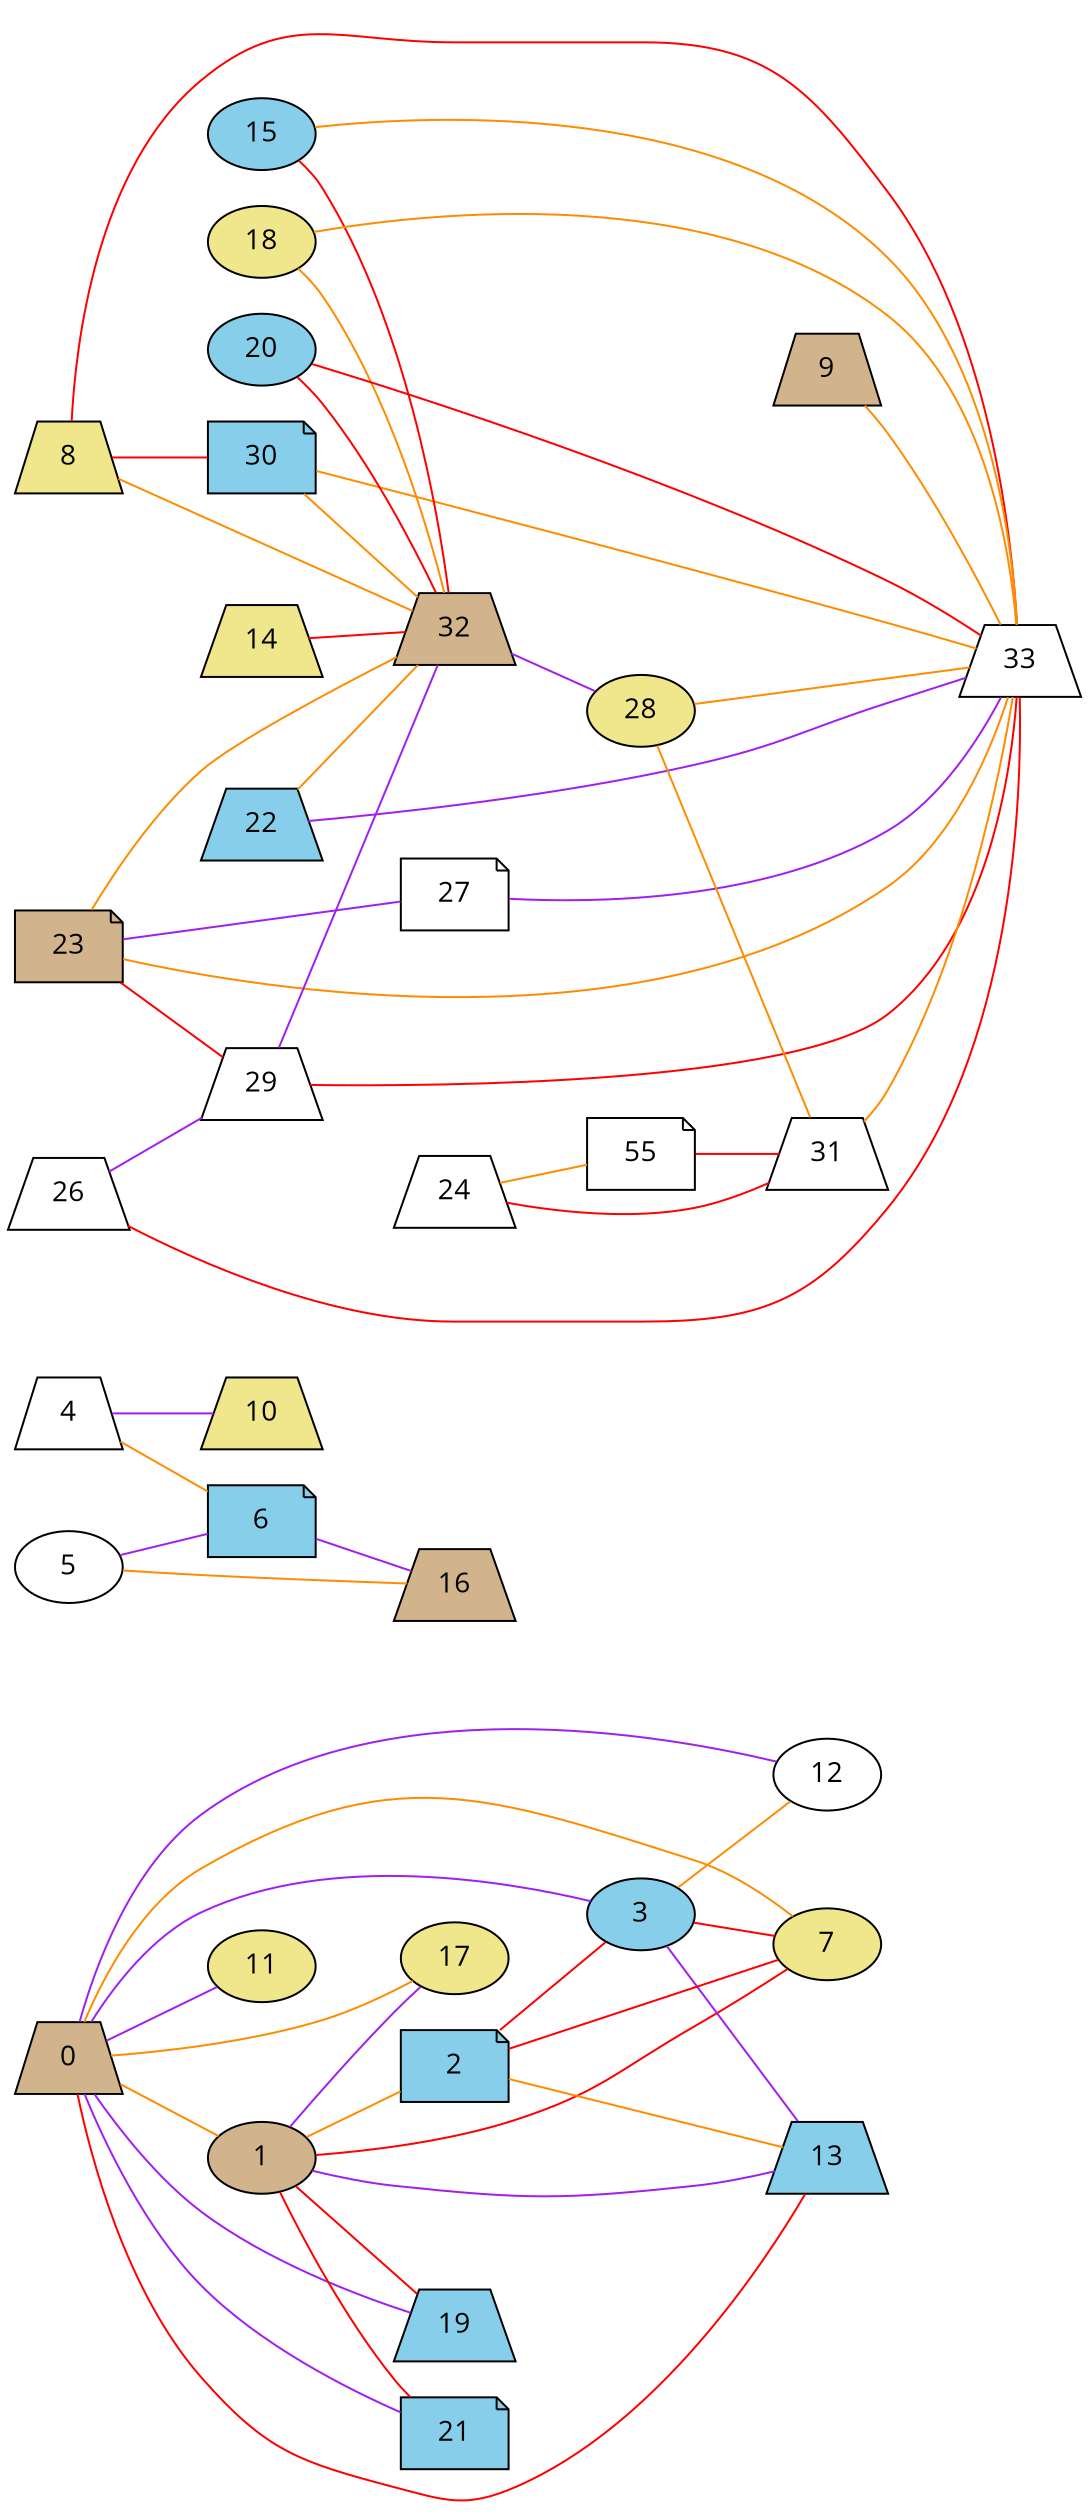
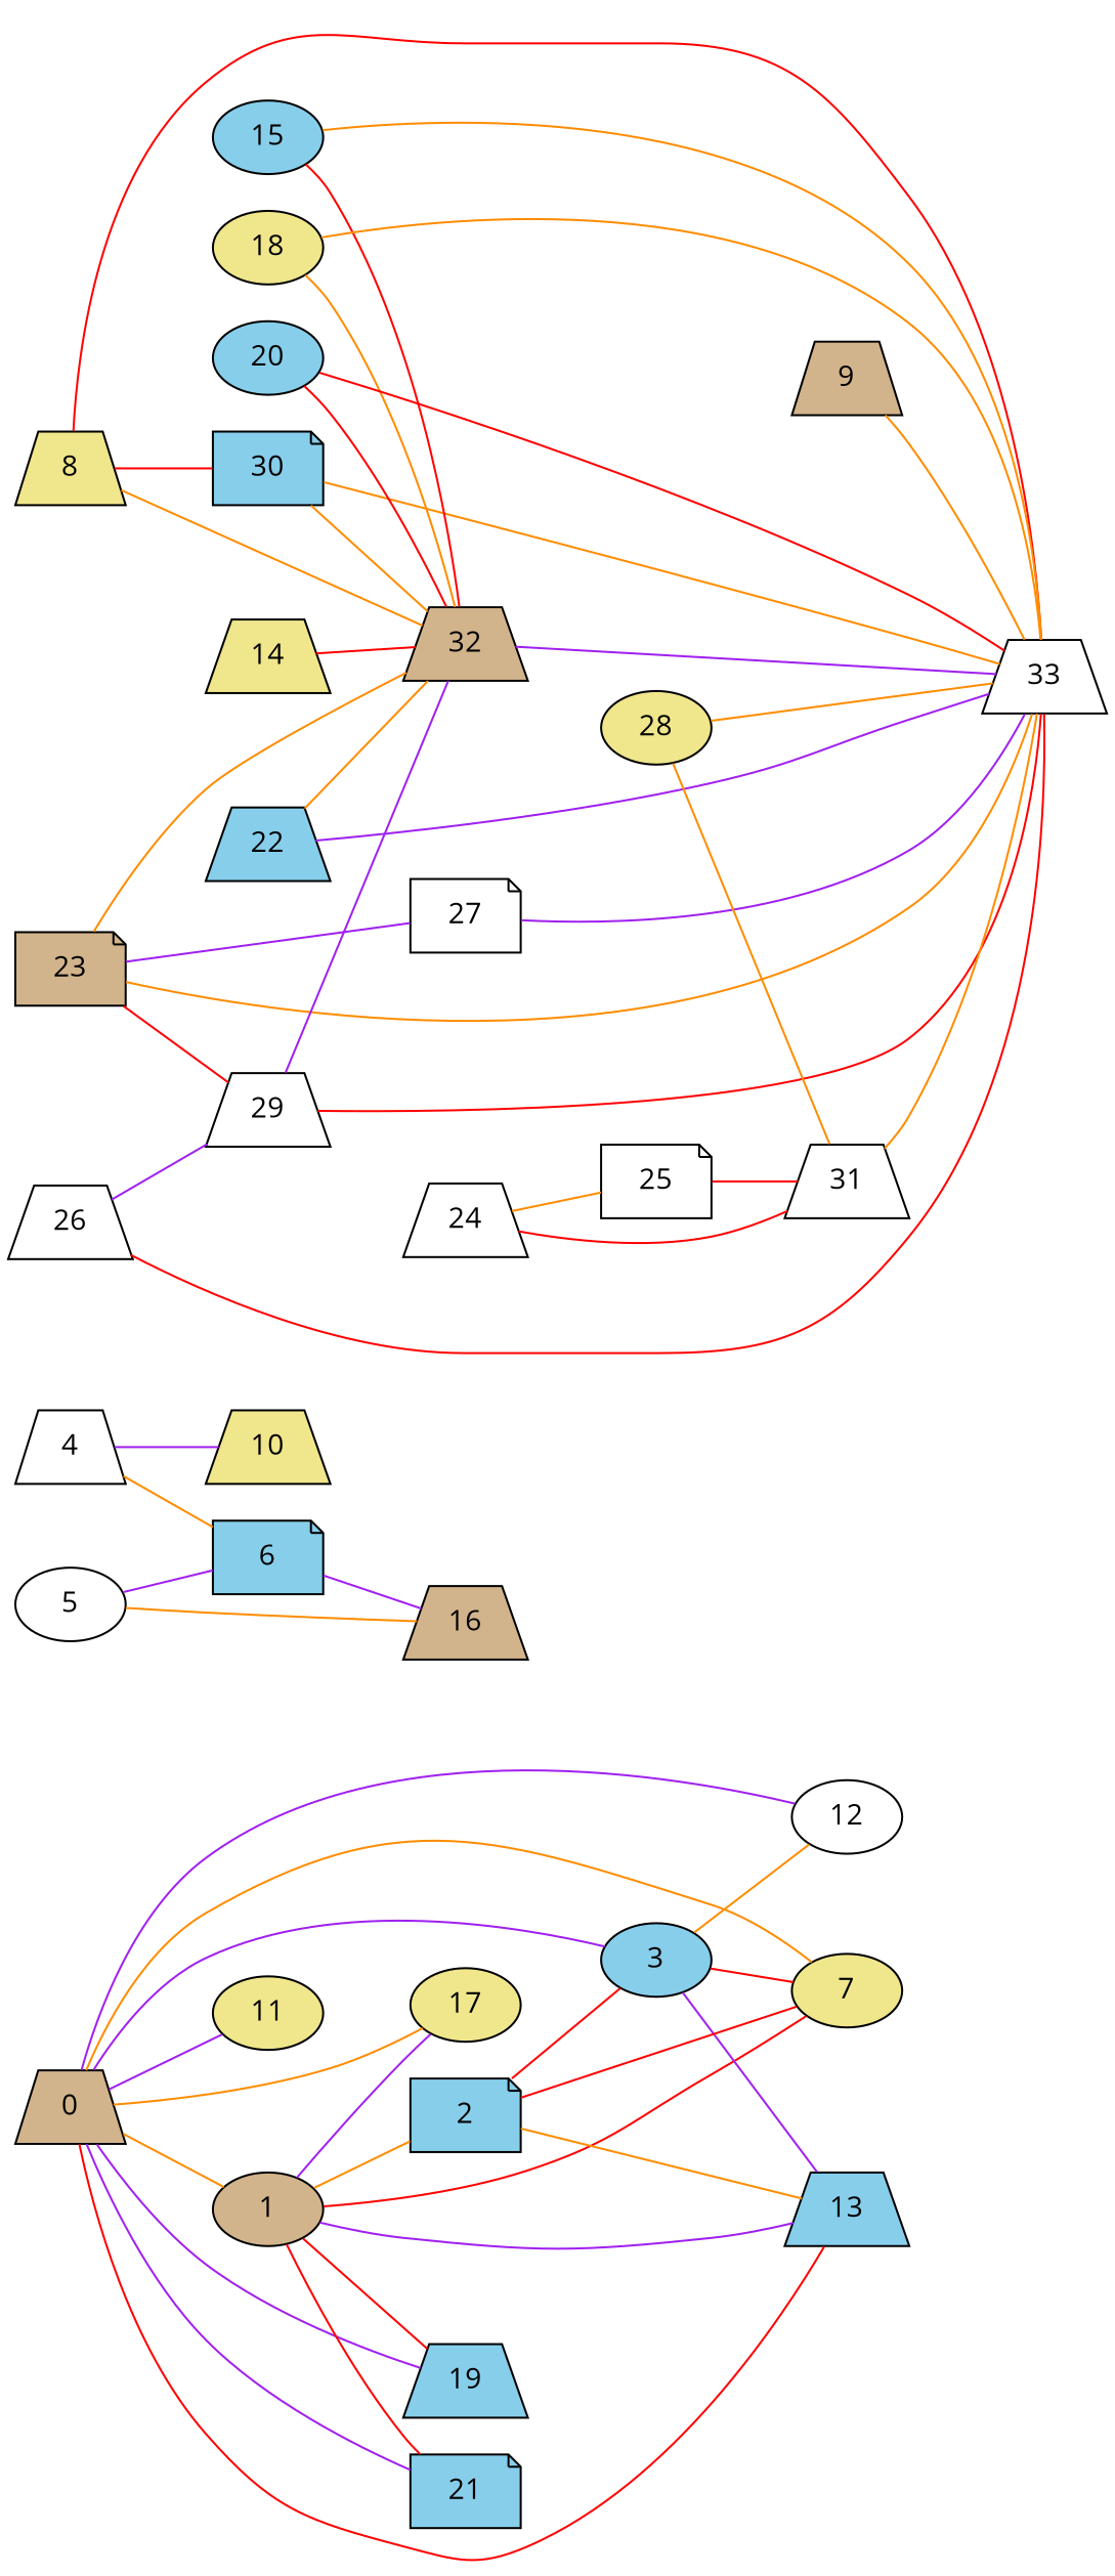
  graph {
    fontname="Open Sans"
    rankdir=LR
    node [fillcolor=skyblue fontname="Open Sans" shape=trapezium style=filled]
    edge [color=darkorange fontname="Open Sans"]
    0 [fillcolor=tan]
    1 [fillcolor=tan shape=ellipse]
    3 [shape=ellipse]
    7 [fillcolor=khaki shape=ellipse]
    11 [fillcolor=khaki shape=ellipse]
    12 [fillcolor=white shape=ellipse]
    13
    17 [fillcolor=khaki shape=ellipse]
    19
    21 [shape=note]
    2 [shape=note]
    4 [fillcolor=white]
    6 [shape=note]
    10 [fillcolor=khaki]
    16 [fillcolor=tan]
    5 [fillcolor=white shape=ellipse]
    8 [fillcolor=khaki]
    30 [shape=note]
    32 [fillcolor=tan]
    33 [fillcolor=white]
    9 [fillcolor=tan]
    14 [fillcolor=khaki]
    15 [shape=ellipse]
    18 [fillcolor=khaki shape=ellipse]
    20 [shape=ellipse]
    22
    23 [fillcolor=tan shape=note]
    27 [fillcolor=white shape=note]
    29 [fillcolor=white]
    24 [fillcolor=white]
-   25 [fillcolor=white shape=note label=55]
+   25 [fillcolor=white shape=note]
    31 [fillcolor=white]
    26 [fillcolor=white]
    28 [fillcolor=khaki shape=ellipse]
    0 -- 1
    0 -- 3 [color=purple]
    0 -- 7
    0 -- 11 [color=purple]
    0 -- 12 [color=purple]
    0 -- 13 [color=red]
    0 -- 17
    0 -- 19 [color=purple]
    0 -- 21 [color=purple]
    1 -- 7 [color=red]
    1 -- 13 [color=purple]
    1 -- 17 [color=purple]
    1 -- 19 [color=red]
    1 -- 21 [color=red]
    1 -- 2
    3 -- 7 [color=red]
    3 -- 12
    3 -- 13 [color=purple]
    2 -- 3 [color=red]
    2 -- 7 [color=red]
    2 -- 13
    4 -- 6
    4 -- 10 [color=purple]
    6 -- 16 [color=purple]
    5 -- 6 [color=purple]
    5 -- 16
    8 -- 30 [color=red]
    8 -- 32
    8 -- 33 [color=red]
    30 -- 32
    30 -- 33
-   32 -- 28 [color=purple]
+   32 -- 33 [color=purple]
    9 -- 33
    14 -- 32 [color=red]
    15 -- 32 [color=red]
    15 -- 33
    18 -- 32
    18 -- 33
    20 -- 32 [color=red]
    20 -- 33 [color=red]
    22 -- 32
    22 -- 33 [color=purple]
    23 -- 32
    23 -- 33
    23 -- 27 [color=purple]
    23 -- 29 [color=red]
    27 -- 33 [color=purple]
    29 -- 32 [color=purple]
    29 -- 33 [color=red]
    24 -- 25
    24 -- 31 [color=red]
    25 -- 31 [color=red]
    31 -- 33
    26 -- 33 [color=red]
    26 -- 29 [color=purple]
    28 -- 33
    28 -- 31
  }
